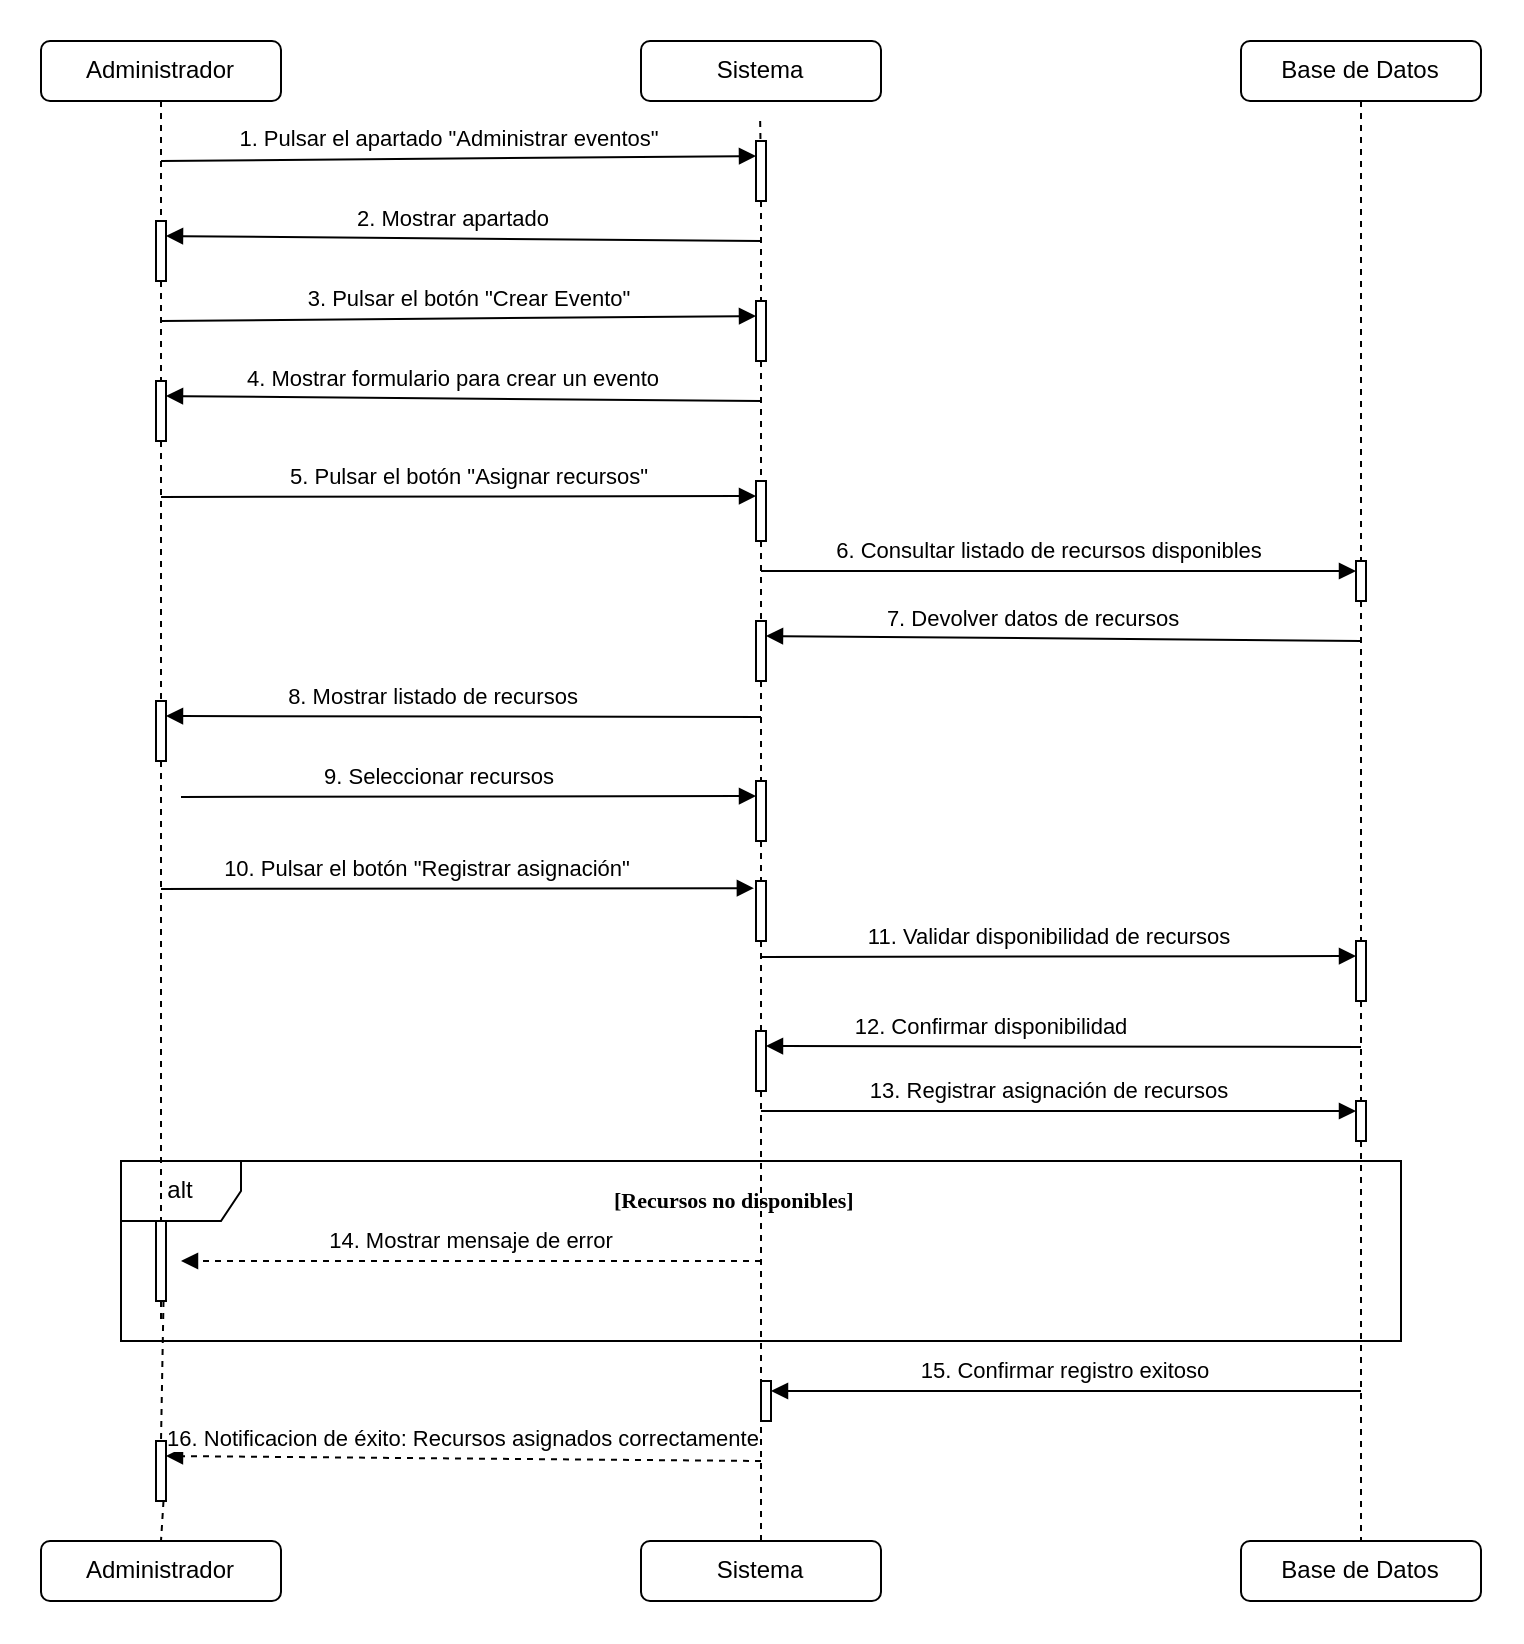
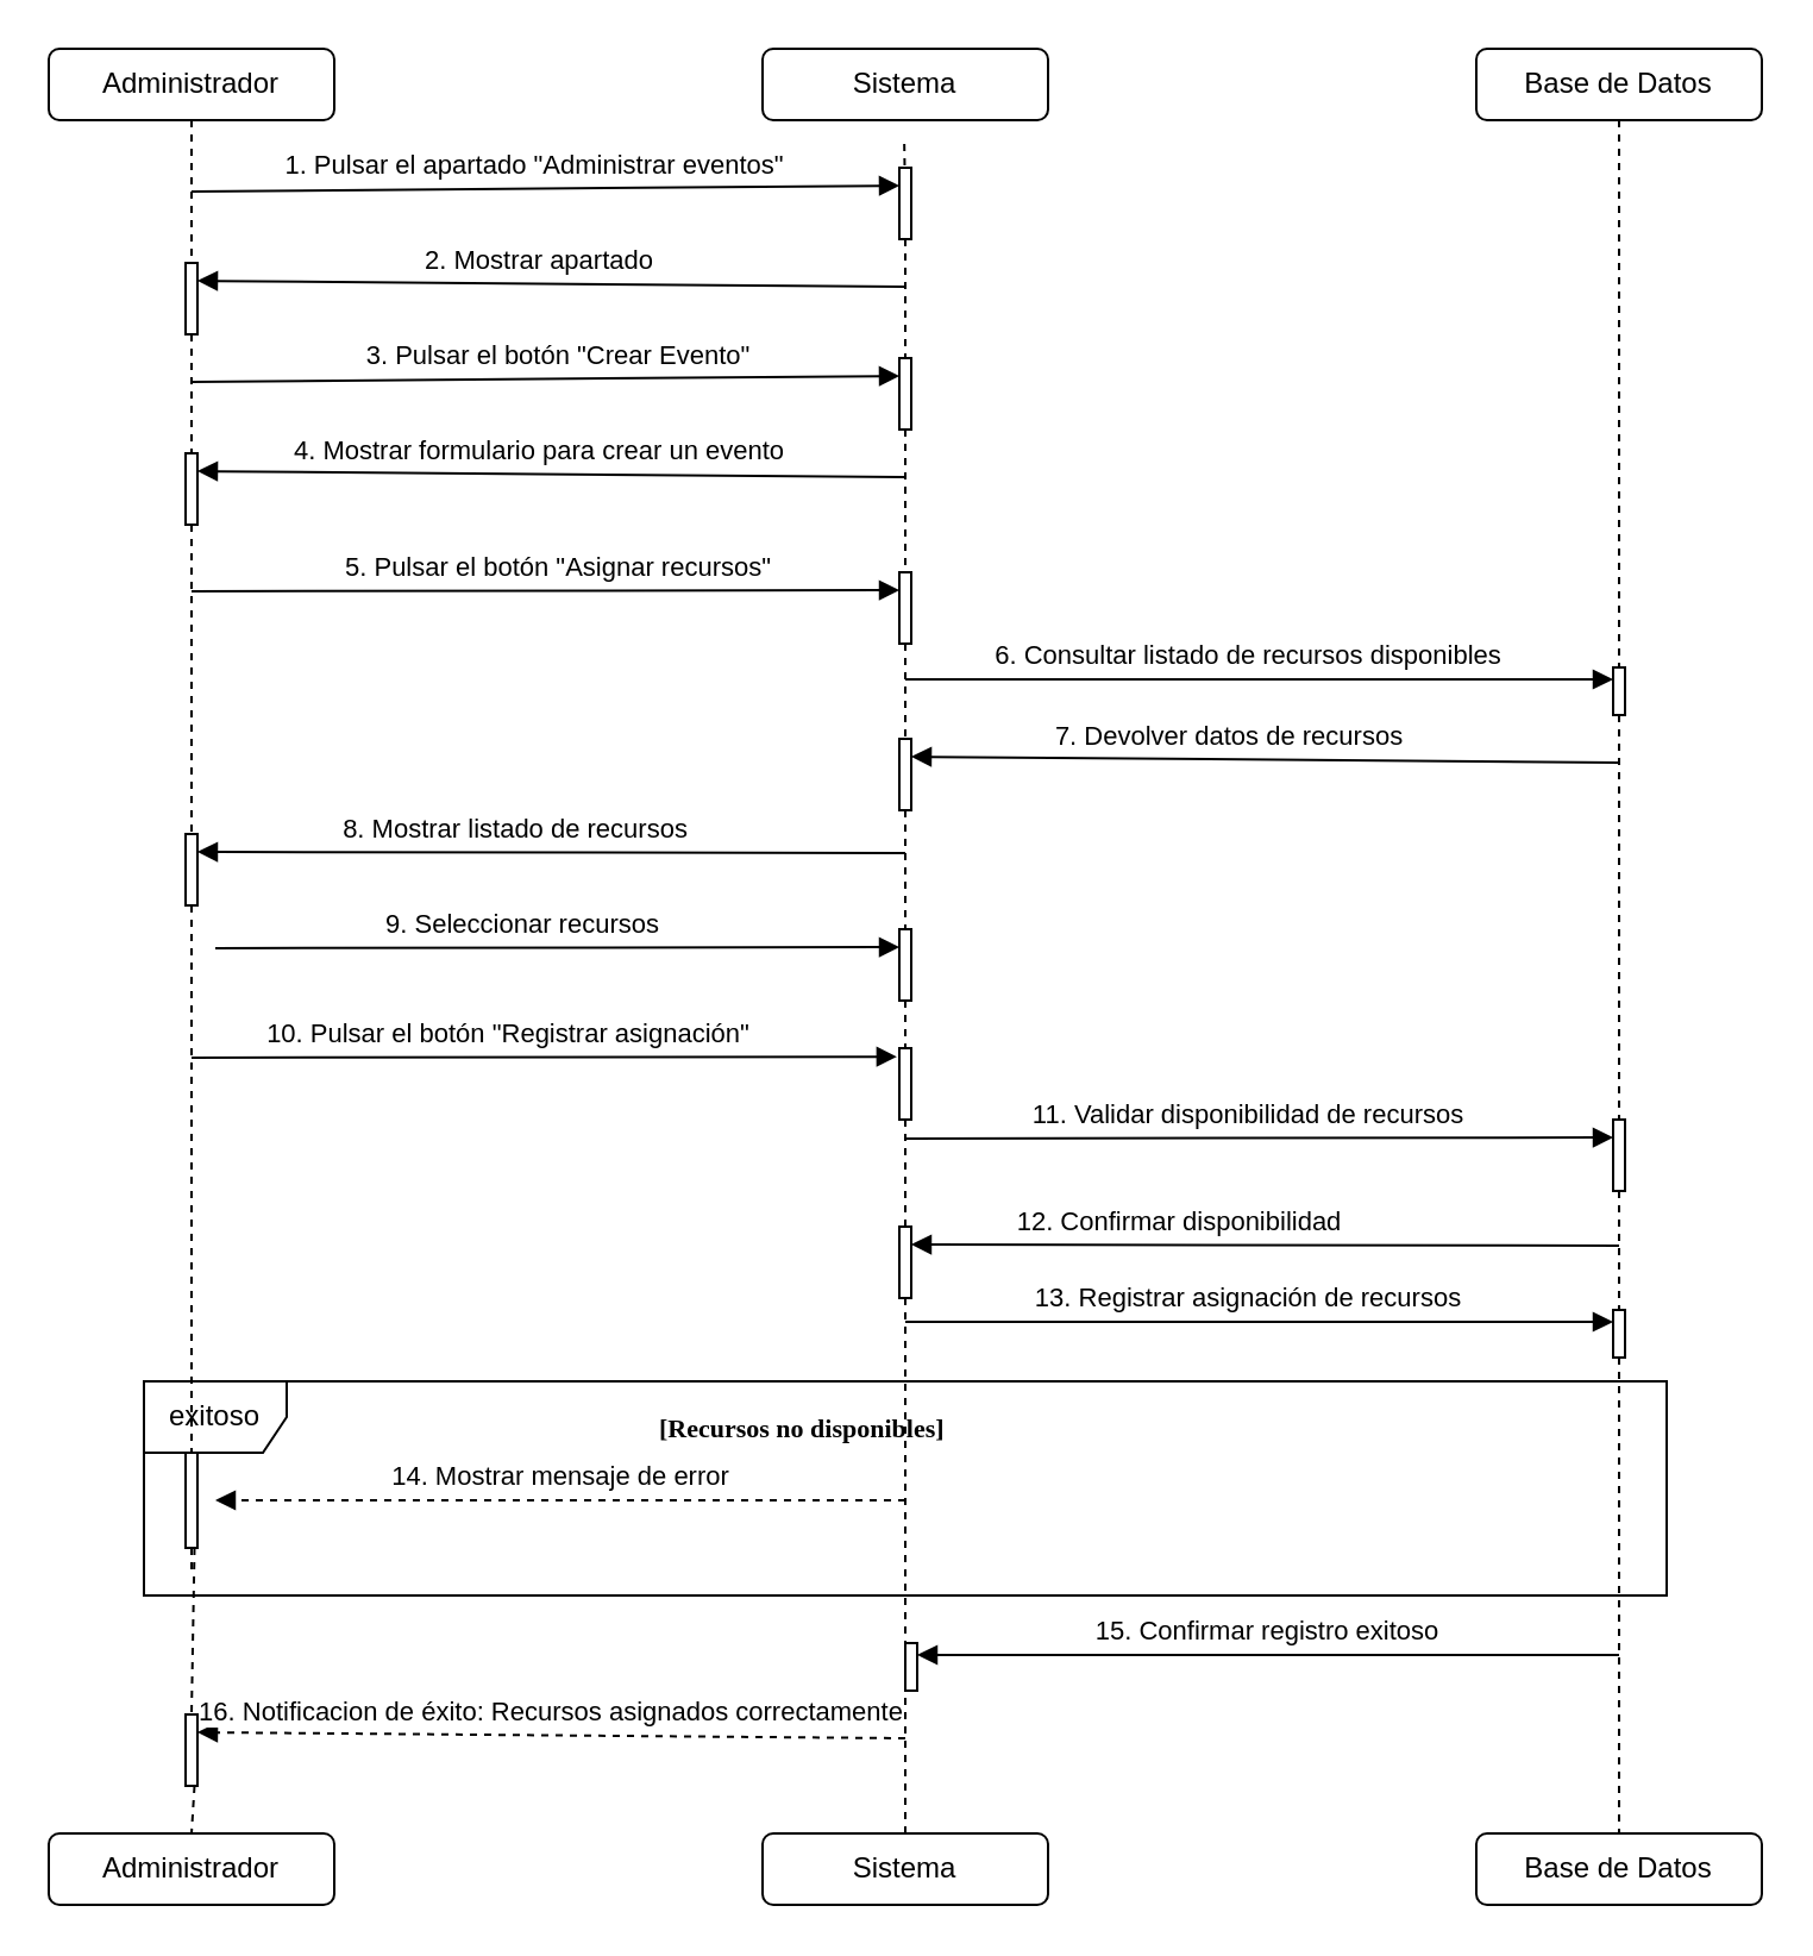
  <mxCell id="0" />
  <mxCell id="1" parent="0" />
  <mxCell id="2" value="Administrador" style="rounded=1;whiteSpace=wrap;html=1;align=center;verticalAlign=middle;" vertex="1" parent="1"><mxGeometry x="20" y="20" width="120" height="30" as="geometry" /></mxCell>
  <mxCell id="3" value="Sistema" style="rounded=1;whiteSpace=wrap;html=1;align=center;verticalAlign=middle;" vertex="1" parent="1"><mxGeometry x="320" y="20" width="120" height="30" as="geometry" /></mxCell>
  <mxCell id="4" value="Base de Datos" style="rounded=1;whiteSpace=wrap;html=1;align=center;verticalAlign=middle;" vertex="1" parent="1"><mxGeometry x="620" y="20" width="120" height="30" as="geometry" /></mxCell>
  <mxCell id="5" style="dashed=1;endArrow=none;entryX=0.5;entryY=0;entryDx=0;entryDy=0;exitX=0.75;exitY=1;exitDx=0;exitDy=0;" edge="1" parent="1" source="59" target="26"><mxGeometry relative="1" as="geometry"><mxPoint x="80" y="700" as="sourcePoint" /><mxPoint x="80" y="800" as="targetPoint" /></mxGeometry></mxCell>
  <mxCell id="6" style="dashed=1;endArrow=none;entryX=0.5;entryY=0;entryDx=0;entryDy=0;" edge="1" parent="1" source="48" target="25"><mxGeometry relative="1" as="geometry"><mxPoint x="379.58" y="60" as="sourcePoint" /><mxPoint x="380" y="790" as="targetPoint" /></mxGeometry></mxCell>
  <mxCell id="7" style="dashed=1;endArrow=none;entryX=0.5;entryY=0;entryDx=0;entryDy=0;" edge="1" parent="1" source="50" target="24"><mxGeometry relative="1" as="geometry"><mxPoint x="680" y="50" as="sourcePoint" /><mxPoint x="680" y="790" as="targetPoint" /></mxGeometry></mxCell>
  <mxCell id="8" value="1. Pulsar el apartado &quot;Administrar eventos&quot;" style="endArrow=block;html=1;entryX=0;entryY=0.25;entryDx=0;entryDy=0;" edge="1" parent="1" target="28"><mxGeometry x="-0.035" y="10" relative="1" as="geometry"><mxPoint x="80" y="80" as="sourcePoint" /><mxPoint x="370" y="80" as="targetPoint" /><mxPoint as="offset" /></mxGeometry></mxCell>
  <mxCell id="9" value="2. Mostrar apartado" style="endArrow=block;html=1;entryX=1;entryY=0.25;entryDx=0;entryDy=0;" edge="1" parent="1" target="30"><mxGeometry x="0.035" y="-10" relative="1" as="geometry"><mxPoint x="380" y="120" as="sourcePoint" /><mxPoint x="90" y="120" as="targetPoint" /><mxPoint as="offset" /></mxGeometry></mxCell>
  <mxCell id="10" value="3. Pulsar el botón &quot;Crear Evento&quot;" style="endArrow=block;html=1;entryX=0;entryY=0.25;entryDx=0;entryDy=0;" edge="1" parent="1" target="32"><mxGeometry x="0.035" y="10" relative="1" as="geometry"><mxPoint x="80" y="160" as="sourcePoint" /><mxPoint x="370" y="160" as="targetPoint" /><mxPoint as="offset" /></mxGeometry></mxCell>
  <mxCell id="11" value="4. Mostrar formulario para crear un evento" style="endArrow=block;html=1;entryX=1;entryY=0.25;entryDx=0;entryDy=0;" edge="1" parent="1" target="34"><mxGeometry x="0.035" y="-10" relative="1" as="geometry"><mxPoint x="380" y="200" as="sourcePoint" /><mxPoint x="90" y="200" as="targetPoint" /><mxPoint as="offset" /></mxGeometry></mxCell>
  <mxCell id="12" value="5. Pulsar el botón &quot;Asignar recursos&quot;" style="endArrow=block;html=1;entryX=0;entryY=0.25;entryDx=0;entryDy=0;" edge="1" parent="1" target="36"><mxGeometry x="0.035" y="10" relative="1" as="geometry"><mxPoint x="80" y="248" as="sourcePoint" /><mxPoint x="370" y="240" as="targetPoint" /><mxPoint as="offset" /></mxGeometry></mxCell>
  <mxCell id="13" value="6. Consultar listado de recursos disponibles" style="endArrow=block;html=1;entryX=0;entryY=0.25;entryDx=0;entryDy=0;" edge="1" parent="1" target="38"><mxGeometry x="-0.035" y="10" relative="1" as="geometry"><mxPoint x="380" y="285" as="sourcePoint" /><mxPoint x="670" y="280" as="targetPoint" /><mxPoint as="offset" /></mxGeometry></mxCell>
  <mxCell id="14" value="7. Devolver datos de recursos" style="endArrow=block;html=1;entryX=1;entryY=0.25;entryDx=0;entryDy=0;" edge="1" parent="1" target="40"><mxGeometry x="0.103" y="-10" relative="1" as="geometry"><mxPoint x="680" y="320" as="sourcePoint" /><mxPoint x="390" y="320" as="targetPoint" /><mxPoint as="offset" /></mxGeometry></mxCell>
  <mxCell id="15" value="8. Mostrar listado de recursos" style="endArrow=block;html=1;entryX=1;entryY=0.25;entryDx=0;entryDy=0;" edge="1" parent="1" target="42"><mxGeometry x="0.103" y="-10" relative="1" as="geometry"><mxPoint x="380" y="358" as="sourcePoint" /><mxPoint x="90" y="360" as="targetPoint" /><mxPoint as="offset" /></mxGeometry></mxCell>
  <mxCell id="16" value="9. Seleccionar recursos" style="endArrow=block;html=1;entryX=0;entryY=0.25;entryDx=0;entryDy=0;" edge="1" parent="1" target="54"><mxGeometry x="-0.103" y="10" relative="1" as="geometry"><mxPoint x="90" y="398" as="sourcePoint" /><mxPoint x="370" y="400" as="targetPoint" /><mxPoint as="offset" /></mxGeometry></mxCell>
  <mxCell id="17" value="10. Pulsar el botón &quot;Registrar asignación&quot;" style="endArrow=block;html=1;entryX=-0.211;entryY=0.12;entryDx=0;entryDy=0;entryPerimeter=0;" edge="1" parent="1" target="44"><mxGeometry x="-0.103" y="10" relative="1" as="geometry"><mxPoint x="80" y="444" as="sourcePoint" /><mxPoint x="370" y="440" as="targetPoint" /><mxPoint as="offset" /></mxGeometry></mxCell>
  <mxCell id="18" value="11. Validar disponibilidad de recursos" style="endArrow=block;html=1;entryX=0;entryY=0.25;entryDx=0;entryDy=0;" edge="1" parent="1" target="46"><mxGeometry x="-0.035" y="10" relative="1" as="geometry"><mxPoint x="380" y="478" as="sourcePoint" /><mxPoint x="670" y="480" as="targetPoint" /><mxPoint as="offset" /></mxGeometry></mxCell>
  <mxCell id="19" value="12. Confirmar disponibilidad" style="endArrow=block;html=1;entryX=1;entryY=0.25;entryDx=0;entryDy=0;" edge="1" parent="1" target="48"><mxGeometry x="0.241" y="-10" relative="1" as="geometry"><mxPoint x="680" y="523" as="sourcePoint" /><mxPoint x="390" y="520" as="targetPoint" /><mxPoint as="offset" /></mxGeometry></mxCell>
  <mxCell id="20" value="13. Registrar asignación de recursos" style="endArrow=block;html=1;entryX=0;entryY=0.25;entryDx=0;entryDy=0;" edge="1" parent="1" target="50"><mxGeometry x="-0.035" y="10" relative="1" as="geometry"><mxPoint x="380" y="555" as="sourcePoint" /><mxPoint x="670" y="560" as="targetPoint" /><mxPoint as="offset" /></mxGeometry></mxCell>
  <mxCell id="21" value="14.&amp;nbsp;Mostrar&amp;nbsp;mensaje&amp;nbsp;de&amp;nbsp;error" style="dashed=1;endArrow=block;html=1;" edge="1" parent="1"><mxGeometry y="-10" relative="1" as="geometry"><mxPoint x="380" y="630" as="sourcePoint" /><mxPoint x="90" y="630" as="targetPoint" /><mxPoint as="offset" /></mxGeometry></mxCell>
- <mxCell id="22" value="alt" style="shape=umlFrame;whiteSpace=wrap;html=1;pointerEvents=0;" vertex="1" parent="1"><mxGeometry x="60" y="580" width="640" height="90" as="geometry" /></mxCell>
- <mxCell id="23" value="[Recursos no disponibles]" style="text;html=1;strokeColor=none;fillColor=none;align=left;verticalAlign=middle;whiteSpace=wrap;rounded=0;fontFamily=Verdana;fontSize=11;fontStyle=1;" vertex="1" parent="1"><mxGeometry x="305" y="590" width="170" height="20" as="geometry" /></mxCell>
+ <mxCell id="22" value="exitoso" style="shape=umlFrame;whiteSpace=wrap;html=1;pointerEvents=0;" vertex="1" parent="1"><mxGeometry x="60" y="580" width="640" height="90" as="geometry" /></mxCell>
+ <mxCell id="23" value="[Recursos no disponibles]" style="text;html=1;strokeColor=none;fillColor=none;align=left;verticalAlign=middle;whiteSpace=wrap;rounded=0;fontFamily=Verdana;fontSize=11;fontStyle=1;" vertex="1" parent="1"><mxGeometry x="275" y="590" width="170" height="20" as="geometry" /></mxCell>
  <mxCell id="24" value="Base de Datos" style="rounded=1;whiteSpace=wrap;html=1;align=center;verticalAlign=middle;" vertex="1" parent="1"><mxGeometry x="620" y="770" width="120" height="30" as="geometry" /></mxCell>
  <mxCell id="25" value="Sistema" style="rounded=1;whiteSpace=wrap;html=1;align=center;verticalAlign=middle;" vertex="1" parent="1"><mxGeometry x="320" y="770" width="120" height="30" as="geometry" /></mxCell>
  <mxCell id="26" value="Administrador" style="rounded=1;whiteSpace=wrap;html=1;align=center;verticalAlign=middle;" vertex="1" parent="1"><mxGeometry x="20" y="770" width="120" height="30" as="geometry" /></mxCell>
  <mxCell id="27" value="" style="dashed=1;endArrow=none;" edge="1" parent="1" target="28"><mxGeometry relative="1" as="geometry"><mxPoint x="379.58" y="60" as="sourcePoint" /><mxPoint x="380" y="790" as="targetPoint" /></mxGeometry></mxCell>
  <mxCell id="28" value="" style="rounded=0;whiteSpace=wrap;html=1;" vertex="1" parent="1"><mxGeometry x="377.5" y="70" width="5" height="30" as="geometry" /></mxCell>
  <mxCell id="29" value="" style="dashed=1;endArrow=none;" edge="1" parent="1" target="30"><mxGeometry relative="1" as="geometry"><mxPoint x="80" y="50" as="sourcePoint" /><mxPoint x="80" y="800" as="targetPoint" /></mxGeometry></mxCell>
  <mxCell id="30" value="" style="rounded=0;whiteSpace=wrap;html=1;" vertex="1" parent="1"><mxGeometry x="77.5" y="110" width="5" height="30" as="geometry" /></mxCell>
  <mxCell id="31" value="" style="dashed=1;endArrow=none;" edge="1" parent="1" source="28" target="32"><mxGeometry relative="1" as="geometry"><mxPoint x="380" y="120" as="sourcePoint" /><mxPoint x="380" y="790" as="targetPoint" /></mxGeometry></mxCell>
  <mxCell id="32" value="" style="rounded=0;whiteSpace=wrap;html=1;" vertex="1" parent="1"><mxGeometry x="377.5" y="150" width="5" height="30" as="geometry" /></mxCell>
  <mxCell id="33" value="" style="dashed=1;endArrow=none;" edge="1" parent="1" source="30" target="34"><mxGeometry relative="1" as="geometry"><mxPoint x="80" y="160" as="sourcePoint" /><mxPoint x="80" y="800" as="targetPoint" /></mxGeometry></mxCell>
  <mxCell id="34" value="" style="rounded=0;whiteSpace=wrap;html=1;" vertex="1" parent="1"><mxGeometry x="77.5" y="190" width="5" height="30" as="geometry" /></mxCell>
  <mxCell id="35" value="" style="dashed=1;endArrow=none;" edge="1" parent="1" source="32" target="36"><mxGeometry relative="1" as="geometry"><mxPoint x="380" y="200" as="sourcePoint" /><mxPoint x="380" y="790" as="targetPoint" /></mxGeometry></mxCell>
  <mxCell id="36" value="" style="rounded=0;whiteSpace=wrap;html=1;" vertex="1" parent="1"><mxGeometry x="377.5" y="240" width="5" height="30" as="geometry" /></mxCell>
  <mxCell id="37" value="" style="dashed=1;endArrow=none;" edge="1" parent="1" target="38"><mxGeometry relative="1" as="geometry"><mxPoint x="680" y="50" as="sourcePoint" /><mxPoint x="680" y="790" as="targetPoint" /></mxGeometry></mxCell>
  <mxCell id="38" value="" style="rounded=0;whiteSpace=wrap;html=1;" vertex="1" parent="1"><mxGeometry x="677.5" y="280" width="5" height="20" as="geometry" /></mxCell>
  <mxCell id="39" value="" style="dashed=1;endArrow=none;" edge="1" parent="1" source="36" target="40"><mxGeometry relative="1" as="geometry"><mxPoint x="380" y="280" as="sourcePoint" /><mxPoint x="380" y="790" as="targetPoint" /></mxGeometry></mxCell>
  <mxCell id="40" value="" style="rounded=0;whiteSpace=wrap;html=1;" vertex="1" parent="1"><mxGeometry x="377.5" y="310" width="5" height="30" as="geometry" /></mxCell>
  <mxCell id="41" value="" style="dashed=1;endArrow=none;" edge="1" parent="1" source="34" target="42"><mxGeometry relative="1" as="geometry"><mxPoint x="80" y="240" as="sourcePoint" /><mxPoint x="80" y="800" as="targetPoint" /></mxGeometry></mxCell>
  <mxCell id="42" value="" style="rounded=0;whiteSpace=wrap;html=1;" vertex="1" parent="1"><mxGeometry x="77.5" y="350" width="5" height="30" as="geometry" /></mxCell>
  <mxCell id="43" value="" style="dashed=1;endArrow=none;" edge="1" parent="1" source="54" target="44"><mxGeometry relative="1" as="geometry"><mxPoint x="380" y="360" as="sourcePoint" /><mxPoint x="380" y="790" as="targetPoint" /></mxGeometry></mxCell>
  <mxCell id="44" value="" style="rounded=0;whiteSpace=wrap;html=1;" vertex="1" parent="1"><mxGeometry x="377.5" y="440" width="5" height="30" as="geometry" /></mxCell>
  <mxCell id="45" value="" style="dashed=1;endArrow=none;" edge="1" parent="1" source="38" target="46"><mxGeometry relative="1" as="geometry"><mxPoint x="680" y="320" as="sourcePoint" /><mxPoint x="680" y="790" as="targetPoint" /></mxGeometry></mxCell>
  <mxCell id="46" value="" style="rounded=0;whiteSpace=wrap;html=1;" vertex="1" parent="1"><mxGeometry x="677.5" y="470" width="5" height="30" as="geometry" /></mxCell>
  <mxCell id="47" value="" style="dashed=1;endArrow=none;" edge="1" parent="1" source="44" target="48"><mxGeometry relative="1" as="geometry"><mxPoint x="380" y="480" as="sourcePoint" /><mxPoint x="380" y="790" as="targetPoint" /></mxGeometry></mxCell>
  <mxCell id="48" value="" style="rounded=0;whiteSpace=wrap;html=1;" vertex="1" parent="1"><mxGeometry x="377.5" y="515" width="5" height="30" as="geometry" /></mxCell>
  <mxCell id="49" value="" style="dashed=1;endArrow=none;" edge="1" parent="1" source="46" target="50"><mxGeometry relative="1" as="geometry"><mxPoint x="680" y="520" as="sourcePoint" /><mxPoint x="680" y="790" as="targetPoint" /></mxGeometry></mxCell>
  <mxCell id="50" value="" style="rounded=0;whiteSpace=wrap;html=1;" vertex="1" parent="1"><mxGeometry x="677.5" y="550" width="5" height="20" as="geometry" /></mxCell>
  <mxCell id="51" value="" style="dashed=1;endArrow=none;" edge="1" parent="1" source="42"><mxGeometry relative="1" as="geometry"><mxPoint x="80" y="400" as="sourcePoint" /><mxPoint x="80" y="660" as="targetPoint" /></mxGeometry></mxCell>
  <mxCell id="52" value="" style="rounded=0;whiteSpace=wrap;html=1;" vertex="1" parent="1"><mxGeometry x="77.5" y="610" width="5" height="40" as="geometry" /></mxCell>
  <mxCell id="53" value="" style="dashed=1;endArrow=none;" edge="1" parent="1" source="40" target="54"><mxGeometry relative="1" as="geometry"><mxPoint x="380" y="350" as="sourcePoint" /><mxPoint x="380" y="440" as="targetPoint" /></mxGeometry></mxCell>
  <mxCell id="54" value="" style="rounded=0;whiteSpace=wrap;html=1;" vertex="1" parent="1"><mxGeometry x="377.5" y="390" width="5" height="30" as="geometry" /></mxCell>
  <mxCell id="55" value="15.&amp;nbsp;Confirmar&amp;nbsp;registro&amp;nbsp;exitoso" style="endArrow=block;html=1;entryX=1;entryY=0.25;entryDx=0;entryDy=0;" edge="1" parent="1" target="57"><mxGeometry y="-10" relative="1" as="geometry"><mxPoint x="680" y="695" as="sourcePoint" /><mxPoint x="392.5" y="690" as="targetPoint" /><mxPoint as="offset" /></mxGeometry></mxCell>
  <mxCell id="56" value="16. Notificacion de éxito: Recursos asignados correctamente" style="dashed=1;endArrow=block;html=1;entryX=1;entryY=0.25;entryDx=0;entryDy=0;" edge="1" parent="1" target="59"><mxGeometry x="0.001" y="-10" relative="1" as="geometry"><mxPoint x="380" y="730" as="sourcePoint" /><mxPoint x="92.5" y="720" as="targetPoint" /><mxPoint as="offset" /></mxGeometry></mxCell>
  <mxCell id="57" value="" style="rounded=0;whiteSpace=wrap;html=1;" vertex="1" parent="1"><mxGeometry x="380" y="690" width="5" height="20" as="geometry" /></mxCell>
  <mxCell id="58" value="" style="dashed=1;endArrow=none;entryX=0.5;entryY=0;entryDx=0;entryDy=0;exitX=0.75;exitY=1;exitDx=0;exitDy=0;" edge="1" parent="1" source="52" target="59"><mxGeometry relative="1" as="geometry"><mxPoint x="81" y="650" as="sourcePoint" /><mxPoint x="80" y="840" as="targetPoint" /></mxGeometry></mxCell>
  <mxCell id="59" value="" style="rounded=0;whiteSpace=wrap;html=1;" vertex="1" parent="1"><mxGeometry x="77.5" y="720" width="5" height="30" as="geometry" /></mxCell>
